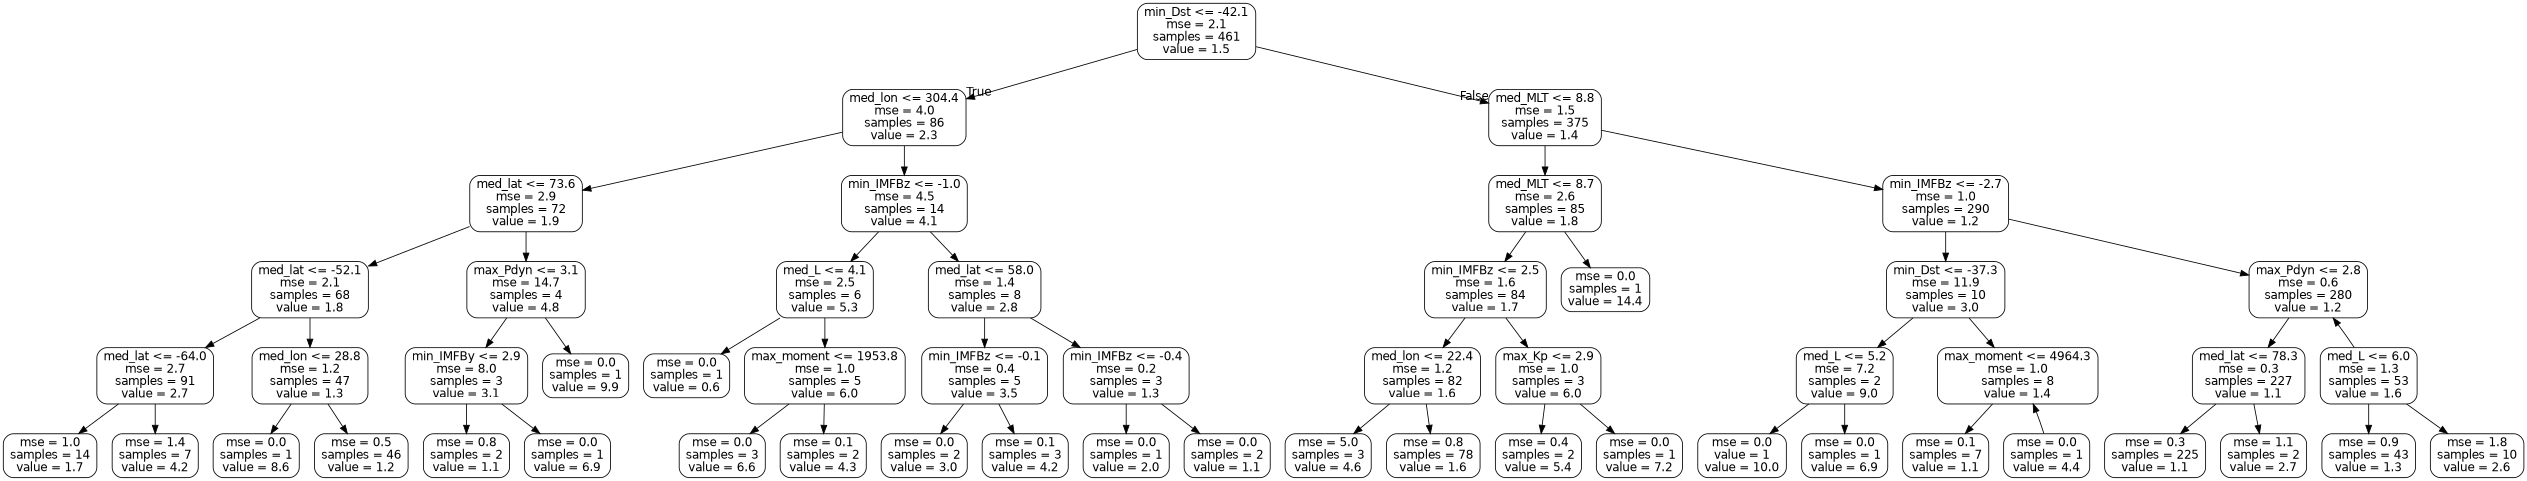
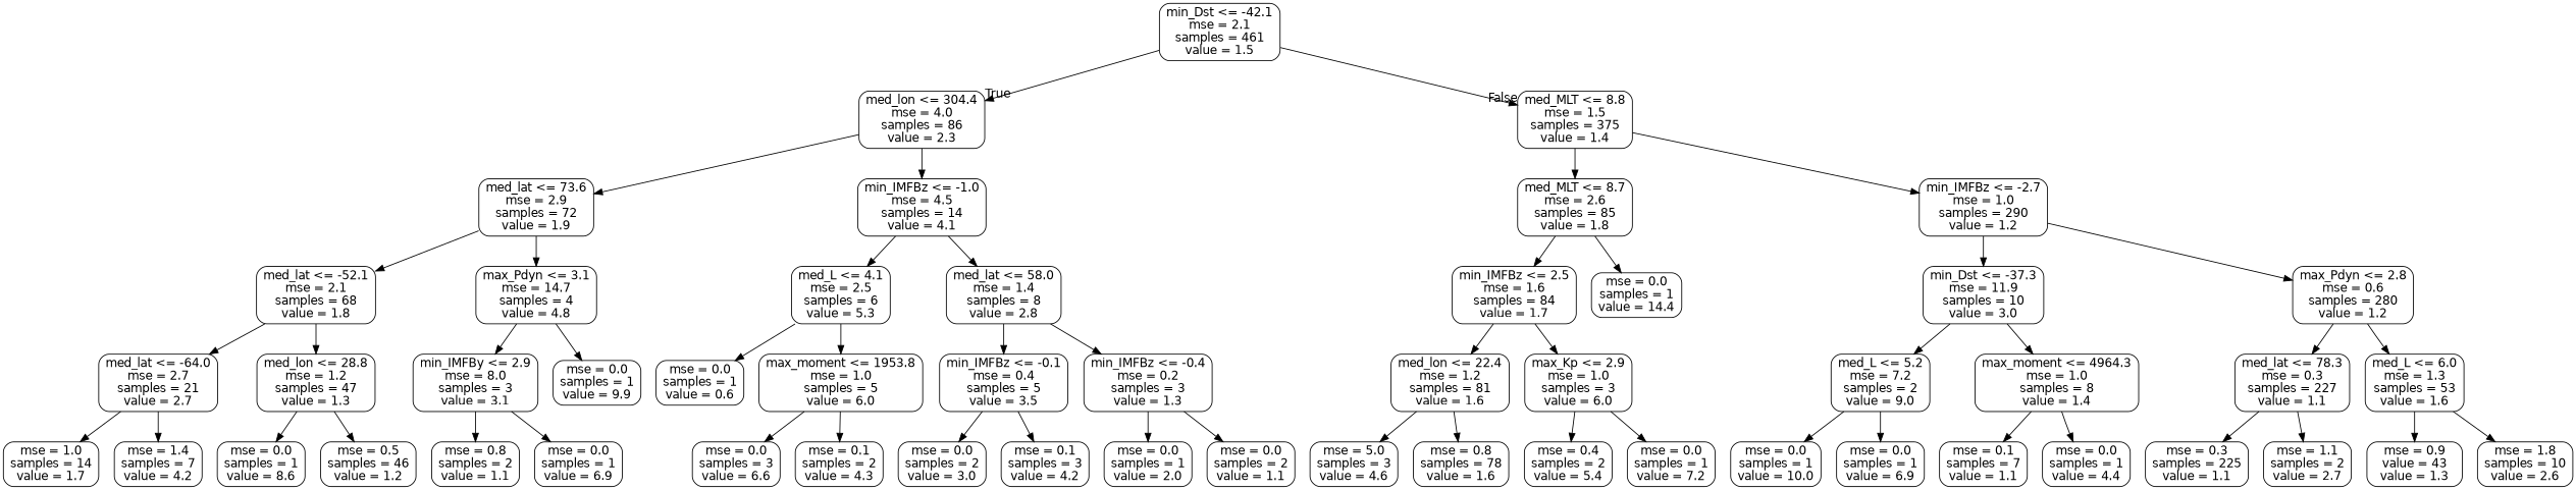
  digraph {
    node [color=black fontname=helvetica shape=box style=rounded]
    edge [fontname=helvetica]
    n1 [label="min_Dst <= -42.1\nmse = 2.1\nsamples = 461\nvalue = 1.5"]
    n2 [label="med_lon <= 304.4\nmse = 4.0\nsamples = 86\nvalue = 2.3"]
    n3 [label="med_MLT <= 8.8\nmse = 1.5\nsamples = 375\nvalue = 1.4"]
    n4 [label="med_lat <= 73.6\nmse = 2.9\nsamples = 72\nvalue = 1.9"]
    n5 [label="min_IMFBz <= -1.0\nmse = 4.5\nsamples = 14\nvalue = 4.1"]
    n6 [label="med_MLT <= 8.7\nmse = 2.6\nsamples = 85\nvalue = 1.8"]
    n7 [label="min_IMFBz <= -2.7\nmse = 1.0\nsamples = 290\nvalue = 1.2"]
    n8 [label="med_lat <= -52.1\nmse = 2.1\nsamples = 68\nvalue = 1.8"]
    n9 [label="max_Pdyn <= 3.1\nmse = 14.7\nsamples = 4\nvalue = 4.8"]
    n10 [label="med_L <= 4.1\nmse = 2.5\nsamples = 6\nvalue = 5.3"]
    n11 [label="med_lat <= 58.0\nmse = 1.4\nsamples = 8\nvalue = 2.8"]
-   n12 [label="med_lat <= -64.0\nmse = 2.7\nsamples = 91\nvalue = 2.7"]
+   n12 [label="med_lat <= -64.0\nmse = 2.7\nsamples = 21\nvalue = 2.7"]
    n13 [label="med_lon <= 28.8\nmse = 1.2\nsamples = 47\nvalue = 1.3"]
    n14 [label="min_IMFBy <= 2.9\nmse = 8.0\nsamples = 3\nvalue = 3.1"]
    n15 [label="mse = 0.0\nsamples = 1\nvalue = 9.9"]
    n16 [label="mse = 1.0\nsamples = 14\nvalue = 1.7"]
    n17 [label="mse = 1.4\nsamples = 7\nvalue = 4.2"]
    n18 [label="mse = 0.0\nsamples = 1\nvalue = 8.6"]
    n19 [label="mse = 0.5\nsamples = 46\nvalue = 1.2"]
    n20 [label="mse = 0.8\nsamples = 2\nvalue = 1.1"]
    n21 [label="mse = 0.0\nsamples = 1\nvalue = 6.9"]
    n22 [label="mse = 0.0\nsamples = 1\nvalue = 0.6"]
    n23 [label="max_moment <= 1953.8\nmse = 1.0\nsamples = 5\nvalue = 6.0"]
    n24 [label="min_IMFBz <= -0.1\nmse = 0.4\nsamples = 5\nvalue = 3.5"]
    n25 [label="min_IMFBz <= -0.4\nmse = 0.2\nsamples = 3\nvalue = 1.3"]
    n26 [label="mse = 0.0\nsamples = 3\nvalue = 6.6"]
    n27 [label="mse = 0.1\nsamples = 2\nvalue = 4.3"]
    n28 [label="mse = 0.0\nsamples = 2\nvalue = 3.0"]
    n29 [label="mse = 0.1\nsamples = 3\nvalue = 4.2"]
    n30 [label="mse = 0.0\nsamples = 1\nvalue = 2.0"]
    n31 [label="mse = 0.0\nsamples = 2\nvalue = 1.1"]
    n32 [label="min_IMFBz <= 2.5\nmse = 1.6\nsamples = 84\nvalue = 1.7"]
    n33 [label="mse = 0.0\nsamples = 1\nvalue = 14.4"]
    n34 [label="min_Dst <= -37.3\nmse = 11.9\nsamples = 10\nvalue = 3.0"]
    n35 [label="max_Pdyn <= 2.8\nmse = 0.6\nsamples = 280\nvalue = 1.2"]
-   n36 [label="med_lon <= 22.4\nmse = 1.2\nsamples = 82\nvalue = 1.6"]
+   n36 [label="med_lon <= 22.4\nmse = 1.2\nsamples = 81\nvalue = 1.6"]
    n37 [label="max_Kp <= 2.9\nmse = 1.0\nsamples = 3\nvalue = 6.0"]
    n38 [label="mse = 5.0\nsamples = 3\nvalue = 4.6"]
    n39 [label="mse = 0.8\nsamples = 78\nvalue = 1.6"]
    n40 [label="mse = 0.4\nsamples = 2\nvalue = 5.4"]
    n41 [label="mse = 0.0\nsamples = 1\nvalue = 7.2"]
    n42 [label="med_L <= 5.2\nmse = 7.2\nsamples = 2\nvalue = 9.0"]
    n43 [label="max_moment <= 4964.3\nmse = 1.0\nsamples = 8\nvalue = 1.4"]
    n44 [label="med_lat <= 78.3\nmse = 0.3\nsamples = 227\nvalue = 1.1"]
    n45 [label="med_L <= 6.0\nmse = 1.3\nsamples = 53\nvalue = 1.6"]
-   n46 [label="mse = 0.0\nvalue = 1\nvalue = 10.0"]
+   n46 [label="mse = 0.0\nsamples = 1\nvalue = 10.0"]
    n47 [label="mse = 0.0\nsamples = 1\nvalue = 6.9"]
    n48 [label="mse = 0.1\nsamples = 7\nvalue = 1.1"]
    n49 [label="mse = 0.0\nsamples = 1\nvalue = 4.4"]
    n50 [label="mse = 0.3\nsamples = 225\nvalue = 1.1"]
    n51 [label="mse = 1.1\nsamples = 2\nvalue = 2.7"]
-   n52 [label="mse = 0.9\nsamples = 43\nvalue = 1.3"]
+   n52 [label="mse = 0.9\nvalue = 43\nvalue = 1.3"]
    n53 [label="mse = 1.8\nsamples = 10\nvalue = 2.6"]
    n1 -> n2 [headlabel=True labelangle=45 labeldistance=2.5]
    n1 -> n3 [headlabel=False labelangle=-45 labeldistance=2.5]
    n2 -> n4
    n2 -> n5
    n3 -> n6
    n3 -> n7
    n4 -> n8
    n4 -> n9
    n5 -> n10
    n5 -> n11
    n6 -> n32
    n6 -> n33
    n7 -> n34
    n7 -> n35
    n8 -> n12
    n8 -> n13
    n9 -> n14
    n9 -> n15
    n10 -> n22
    n10 -> n23
    n11 -> n24
    n11 -> n25
    n12 -> n16
    n12 -> n17
    n13 -> n18
    n13 -> n19
    n14 -> n20
    n14 -> n21
    n23 -> n26
    n23 -> n27
    n24 -> n28
    n24 -> n29
    n25 -> n30
    n25 -> n31
    n32 -> n36
    n32 -> n37
    n34 -> n42
    n34 -> n43
    n35 -> n44
-   n45 -> n35
+   n35 -> n45
    n36 -> n38
    n36 -> n39
    n37 -> n40
    n37 -> n41
    n42 -> n46
    n42 -> n47
    n43 -> n48
-   n49 -> n43
+   n43 -> n49
    n44 -> n50
    n44 -> n51
    n45 -> n52
    n45 -> n53
  }
